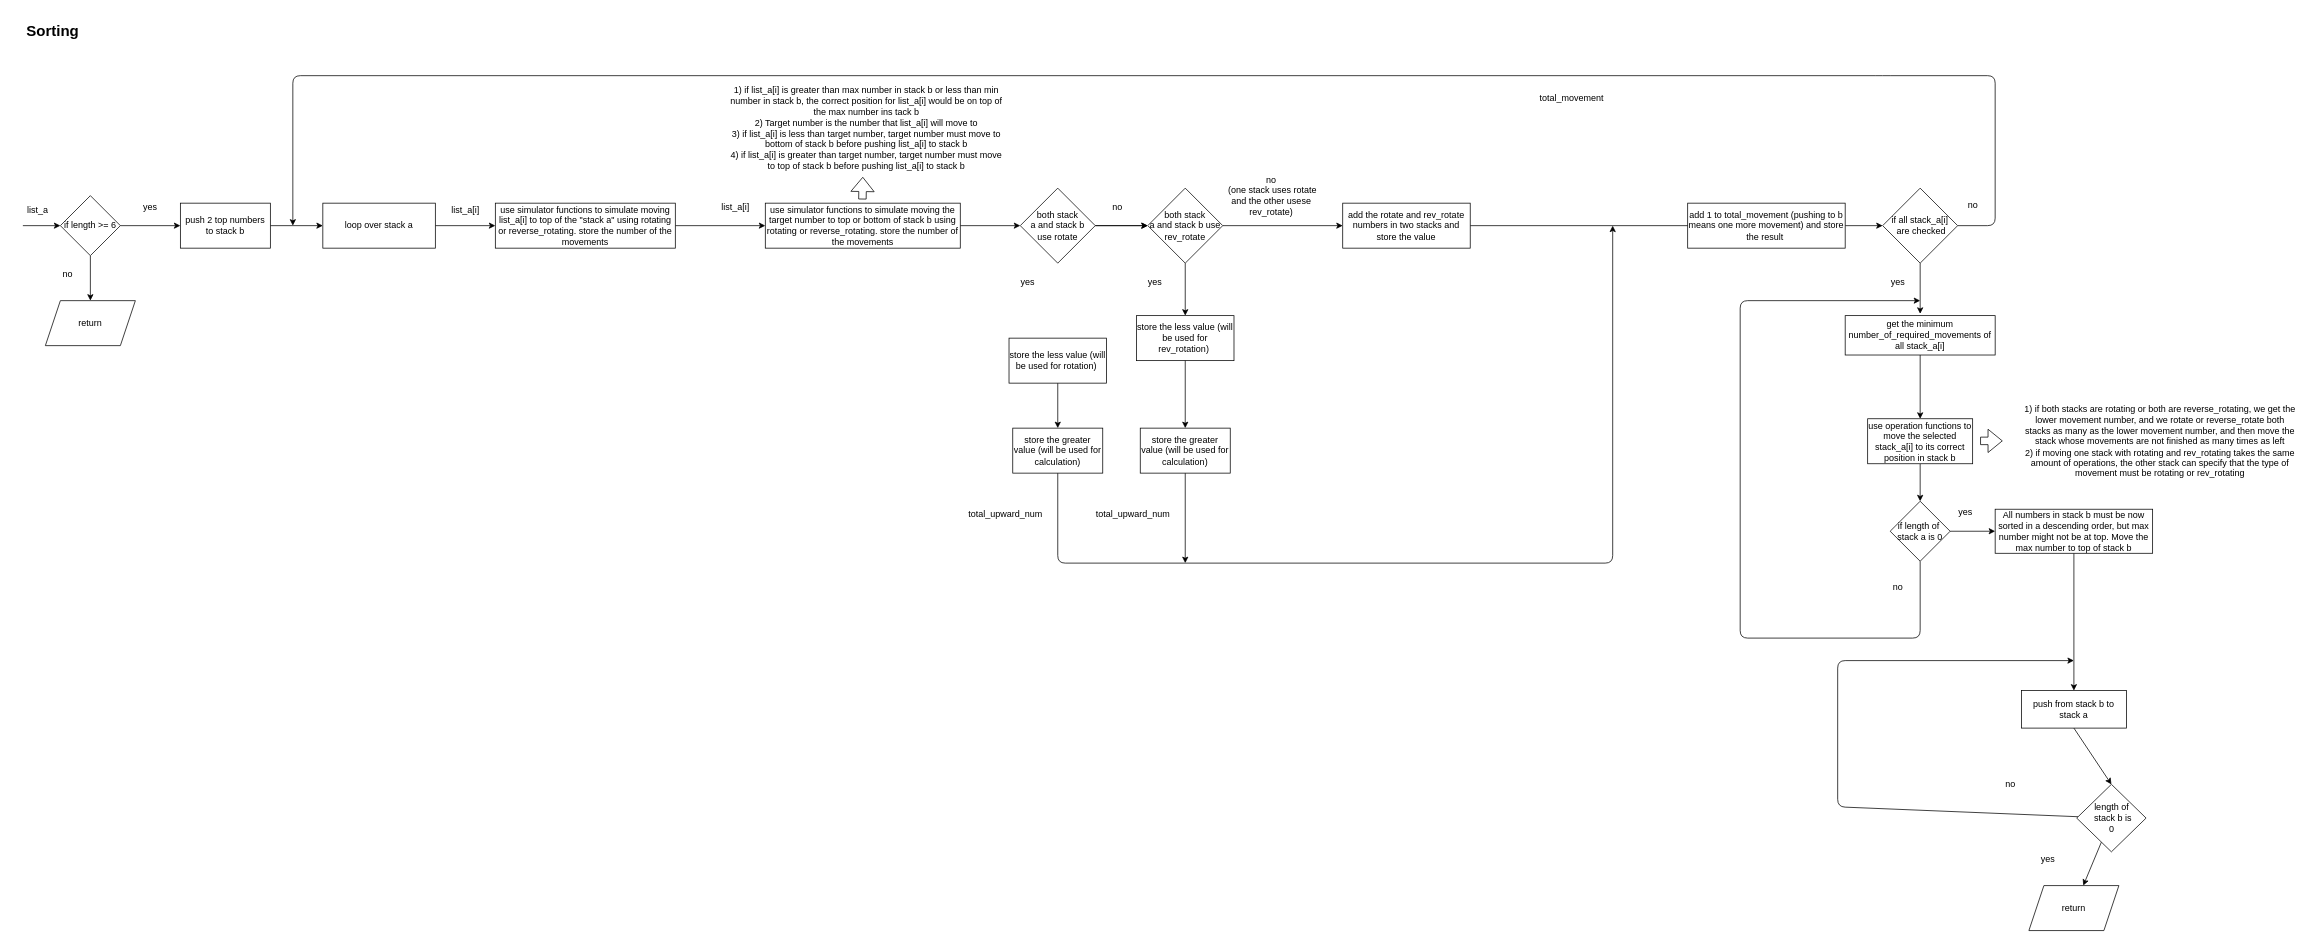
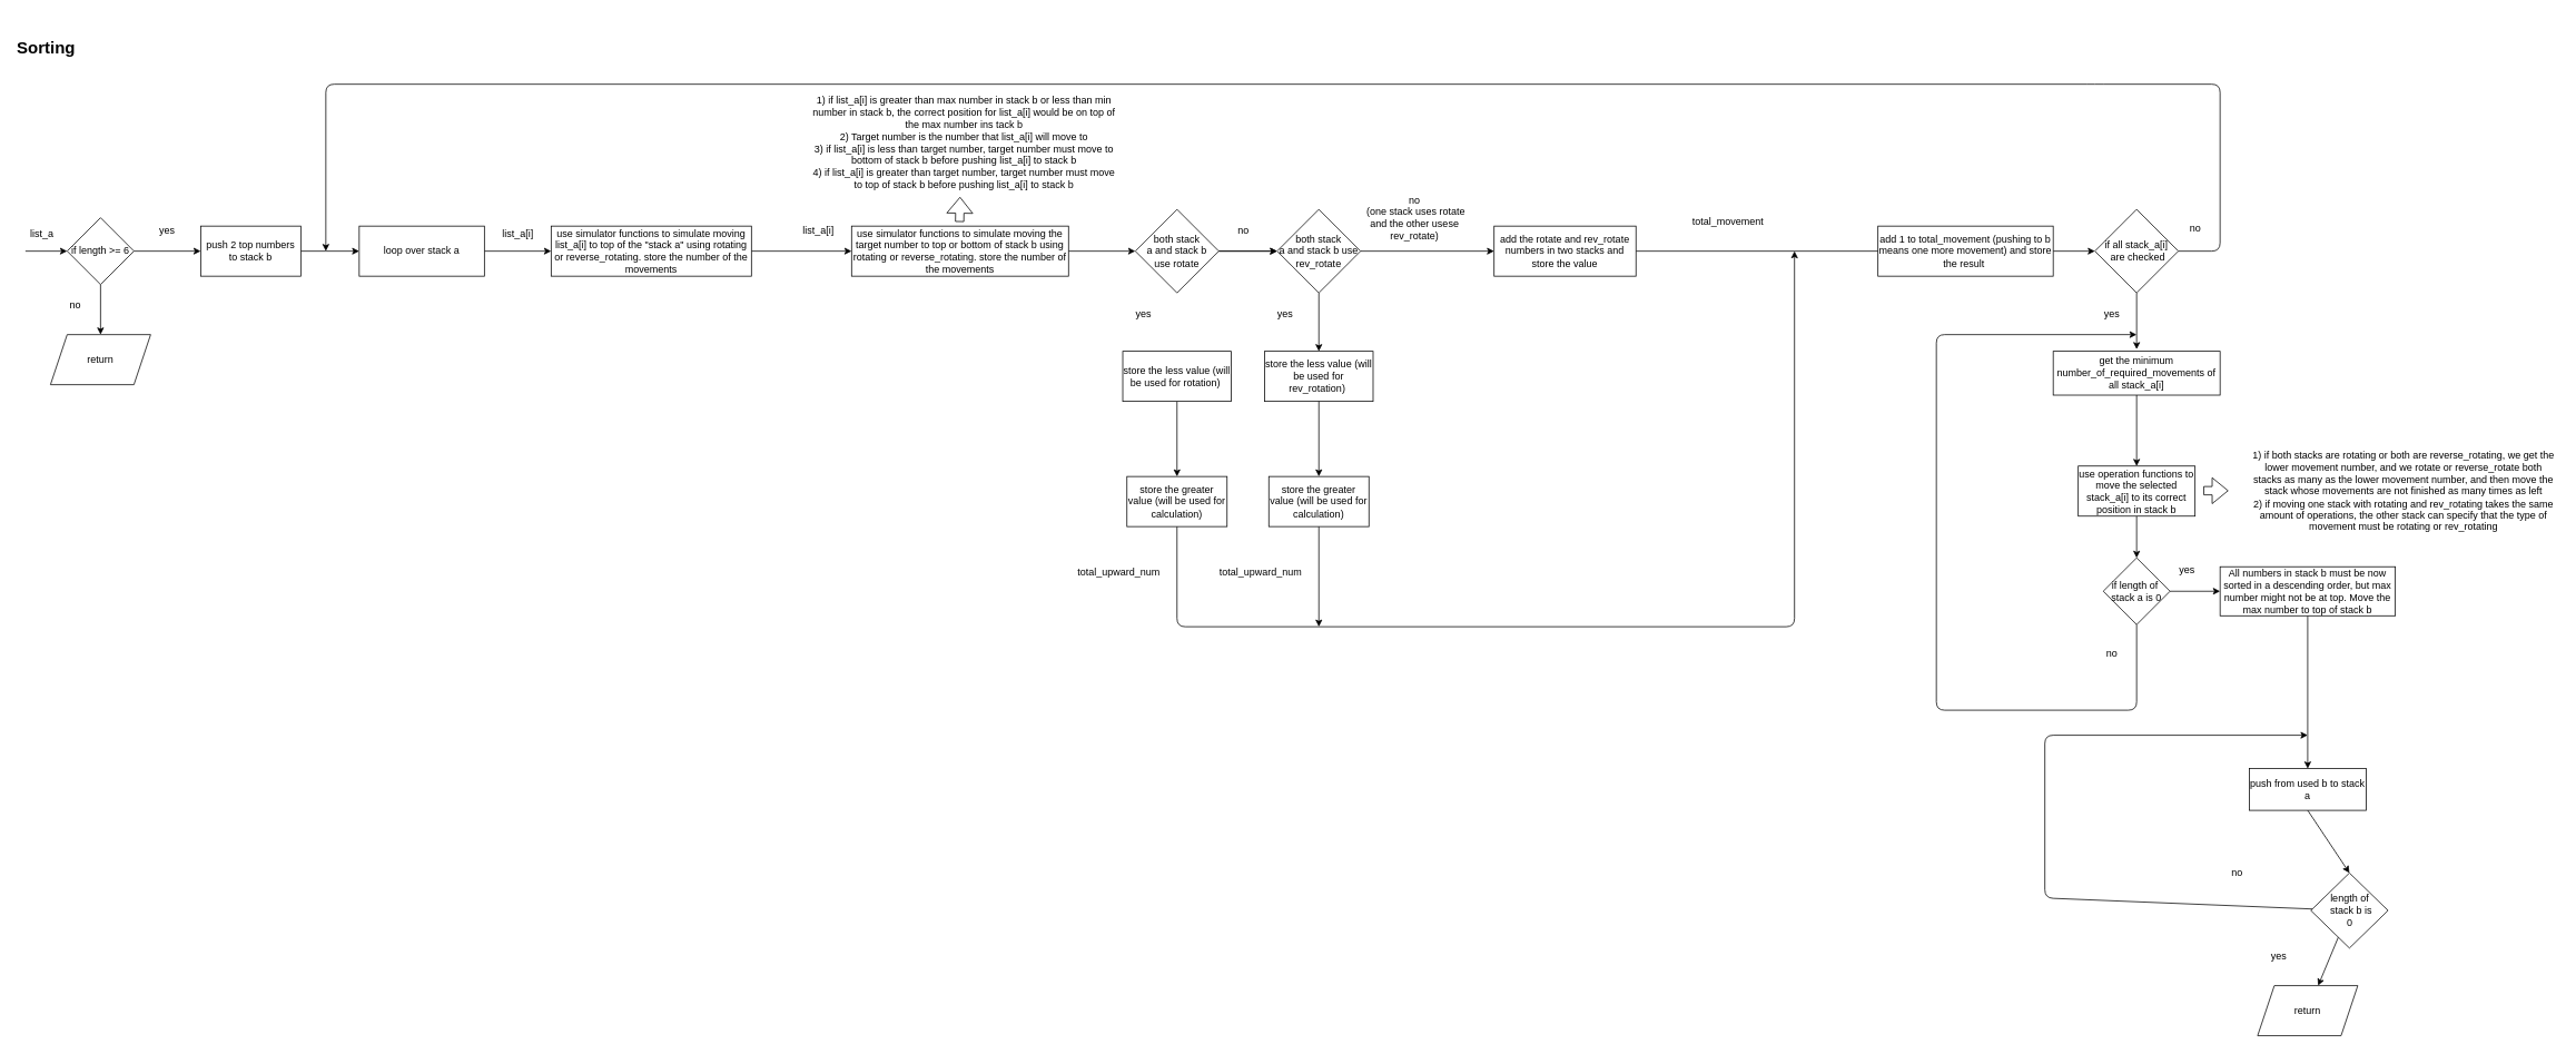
  <mxCell id="0" />
  <mxCell id="1" parent="0" />
  <mxCell id="2" style="edgeStyle=none;html=1;" parent="1" edge="1"><mxGeometry relative="1" as="geometry"><mxPoint x="80" y="300" as="targetPoint" /><mxPoint x="30" y="300" as="sourcePoint" /></mxGeometry></mxCell>
  <mxCell id="3" style="edgeStyle=none;html=1;" parent="1" source="5" edge="1"><mxGeometry relative="1" as="geometry"><mxPoint x="120" y="400" as="targetPoint" /></mxGeometry></mxCell>
  <mxCell id="4" style="edgeStyle=none;html=1;exitX=1;exitY=0.5;exitDx=0;exitDy=0;" parent="1" source="5" edge="1"><mxGeometry relative="1" as="geometry"><mxPoint x="240" y="300" as="targetPoint" /></mxGeometry></mxCell>
  <mxCell id="5" value="if length &amp;gt;= 6" style="rhombus;whiteSpace=wrap;html=1;" parent="1" vertex="1"><mxGeometry x="80" y="260" width="80" height="80" as="geometry" /></mxCell>
  <mxCell id="6" value="return" style="shape=parallelogram;perimeter=parallelogramPerimeter;whiteSpace=wrap;html=1;fixedSize=1;" parent="1" vertex="1"><mxGeometry x="60" y="400" width="120" height="60" as="geometry" /></mxCell>
  <mxCell id="7" value="no" style="text;html=1;strokeColor=none;fillColor=none;align=center;verticalAlign=middle;whiteSpace=wrap;rounded=0;" parent="1" vertex="1"><mxGeometry x="70" y="350" width="40" height="30" as="geometry" /></mxCell>
  <mxCell id="8" value="yes" style="text;html=1;strokeColor=none;fillColor=none;align=center;verticalAlign=middle;whiteSpace=wrap;rounded=0;" parent="1" vertex="1"><mxGeometry x="170" y="260" width="60" height="30" as="geometry" /></mxCell>
  <mxCell id="9" style="edgeStyle=none;html=1;exitX=1;exitY=0.5;exitDx=0;exitDy=0;" parent="1" source="10" edge="1"><mxGeometry relative="1" as="geometry"><mxPoint x="430" y="300" as="targetPoint" /></mxGeometry></mxCell>
  <mxCell id="10" value="push 2 top numbers to stack b" style="rounded=0;whiteSpace=wrap;html=1;" parent="1" vertex="1"><mxGeometry x="240" y="270" width="120" height="60" as="geometry" /></mxCell>
  <mxCell id="11" style="edgeStyle=none;html=1;" parent="1" source="12" edge="1"><mxGeometry relative="1" as="geometry"><mxPoint x="660" y="300" as="targetPoint" /></mxGeometry></mxCell>
  <mxCell id="12" value="loop over stack a" style="rounded=0;whiteSpace=wrap;html=1;" parent="1" vertex="1"><mxGeometry x="430" y="270" width="150" height="60" as="geometry" /></mxCell>
  <mxCell id="13" value="list_a[i]" style="text;html=1;align=center;verticalAlign=middle;resizable=0;points=[];autosize=1;strokeColor=none;fillColor=none;" parent="1" vertex="1"><mxGeometry x="590" y="265" width="60" height="30" as="geometry" /></mxCell>
  <mxCell id="14" style="edgeStyle=none;html=1;" parent="1" source="15" edge="1"><mxGeometry relative="1" as="geometry"><mxPoint x="1020" y="300" as="targetPoint" /></mxGeometry></mxCell>
  <mxCell id="15" value="use simulator functions to simulate moving list_a[i] to top of the &quot;stack a&quot; using rotating or reverse_rotating. store the number of the movements" style="rounded=0;whiteSpace=wrap;html=1;" parent="1" vertex="1"><mxGeometry x="660" y="270" width="240" height="60" as="geometry" /></mxCell>
  <mxCell id="16" value="list_a[i]" style="text;html=1;align=center;verticalAlign=middle;resizable=0;points=[];autosize=1;strokeColor=none;fillColor=none;" parent="1" vertex="1"><mxGeometry x="950" y="260" width="60" height="30" as="geometry" /></mxCell>
  <mxCell id="17" value="" style="endArrow=classic;html=1;exitX=1;exitY=0.5;exitDx=0;exitDy=0;entryX=0;entryY=0.5;entryDx=0;entryDy=0;" parent="1" target="20" edge="1"><mxGeometry width="50" height="50" relative="1" as="geometry"><mxPoint x="1280" y="300" as="sourcePoint" /><mxPoint x="1360" y="290" as="targetPoint" /></mxGeometry></mxCell>
  <mxCell id="18" style="edgeStyle=none;html=1;" parent="1" source="20" target="27" edge="1"><mxGeometry relative="1" as="geometry"><mxPoint x="1410" y="400" as="targetPoint" /></mxGeometry></mxCell>
  <mxCell id="19" style="edgeStyle=none;html=1;" parent="1" source="20" edge="1"><mxGeometry relative="1" as="geometry"><mxPoint x="1530" y="300" as="targetPoint" /></mxGeometry></mxCell>
  <mxCell id="20" value="both stack &lt;br&gt;a and&amp;nbsp;stack b &lt;br&gt;use rotate" style="rhombus;whiteSpace=wrap;html=1;" parent="1" vertex="1"><mxGeometry x="1360" y="250" width="100" height="100" as="geometry" /></mxCell>
  <mxCell id="21" value="yes" style="text;html=1;strokeColor=none;fillColor=none;align=center;verticalAlign=middle;whiteSpace=wrap;rounded=0;" parent="1" vertex="1"><mxGeometry x="1340" y="360" width="60" height="30" as="geometry" /></mxCell>
  <mxCell id="22" style="edgeStyle=none;html=1;" parent="1" source="23" edge="1"><mxGeometry relative="1" as="geometry"><mxPoint x="1410" y="570" as="targetPoint" /></mxGeometry></mxCell>
- <mxCell id="23" value="store the less value (will be used for rotation)&amp;nbsp;" style="rounded=0;whiteSpace=wrap;html=1;" parent="1" vertex="1"><mxGeometry x="1345" y="450" width="130" height="60" as="geometry" /></mxCell>
+ <mxCell id="23" value="store the less value (will be used for rotation)&amp;nbsp;" style="rounded=0;whiteSpace=wrap;html=1;" parent="1" vertex="1"><mxGeometry x="1345" y="420" width="130" height="60" as="geometry" /></mxCell>
  <mxCell id="24" value="no" style="text;html=1;strokeColor=none;fillColor=none;align=center;verticalAlign=middle;whiteSpace=wrap;rounded=0;" parent="1" vertex="1"><mxGeometry x="1460" y="260" width="60" height="30" as="geometry" /></mxCell>
  <mxCell id="25" style="edgeStyle=none;html=1;entryX=0.5;entryY=0;entryDx=0;entryDy=0;exitX=0.5;exitY=1;exitDx=0;exitDy=0;" parent="1" source="27" target="29" edge="1"><mxGeometry relative="1" as="geometry"><mxPoint x="1580" y="400" as="targetPoint" /></mxGeometry></mxCell>
  <mxCell id="26" style="edgeStyle=none;html=1;" parent="1" source="27" edge="1"><mxGeometry relative="1" as="geometry"><mxPoint x="1790" y="300" as="targetPoint" /></mxGeometry></mxCell>
  <mxCell id="27" value="both stack &lt;br&gt;a and&amp;nbsp;stack b use rev_rotate" style="rhombus;whiteSpace=wrap;html=1;" parent="1" vertex="1"><mxGeometry x="1530" y="250" width="100" height="100" as="geometry" /></mxCell>
  <mxCell id="28" value="yes" style="text;html=1;strokeColor=none;fillColor=none;align=center;verticalAlign=middle;whiteSpace=wrap;rounded=0;" parent="1" vertex="1"><mxGeometry x="1510" y="360" width="60" height="30" as="geometry" /></mxCell>
  <mxCell id="29" value="store the less value (will be used for rev_rotation)&amp;nbsp;" style="rounded=0;whiteSpace=wrap;html=1;" parent="1" vertex="1"><mxGeometry x="1515" y="420" width="130" height="60" as="geometry" /></mxCell>
  <mxCell id="30" value="no&lt;br&gt;&amp;nbsp;(one stack uses rotate and the other usese rev_rotate)" style="text;html=1;strokeColor=none;fillColor=none;align=center;verticalAlign=middle;whiteSpace=wrap;rounded=0;" parent="1" vertex="1"><mxGeometry x="1630" y="230" width="130" height="60" as="geometry" /></mxCell>
  <mxCell id="31" style="edgeStyle=none;html=1;exitX=0.5;exitY=1;exitDx=0;exitDy=0;" parent="1" source="32" edge="1"><mxGeometry relative="1" as="geometry"><mxPoint x="2150" y="300" as="targetPoint" /><Array as="points"><mxPoint x="1410" y="750" /><mxPoint x="2150" y="750" /></Array></mxGeometry></mxCell>
  <mxCell id="32" value="store the greater value (will be used for calculation)" style="rounded=0;whiteSpace=wrap;html=1;" parent="1" vertex="1"><mxGeometry x="1350" y="570" width="120" height="60" as="geometry" /></mxCell>
  <mxCell id="33" style="edgeStyle=none;html=1;" parent="1" edge="1"><mxGeometry relative="1" as="geometry"><mxPoint x="1580" y="570" as="targetPoint" /><mxPoint x="1580" y="480" as="sourcePoint" /></mxGeometry></mxCell>
  <mxCell id="34" style="edgeStyle=none;html=1;" parent="1" source="35" edge="1"><mxGeometry relative="1" as="geometry"><mxPoint x="1580" y="750" as="targetPoint" /></mxGeometry></mxCell>
  <mxCell id="35" value="store the greater value (will be used for calculation)" style="rounded=0;whiteSpace=wrap;html=1;" parent="1" vertex="1"><mxGeometry x="1520" y="570" width="120" height="60" as="geometry" /></mxCell>
  <mxCell id="36" style="edgeStyle=none;html=1;" parent="1" source="37" edge="1"><mxGeometry relative="1" as="geometry"><mxPoint x="2280" y="300" as="targetPoint" /></mxGeometry></mxCell>
  <mxCell id="37" value="add the rotate and rev_rotate numbers in two stacks and store the value" style="rounded=0;whiteSpace=wrap;html=1;" parent="1" vertex="1"><mxGeometry x="1790" y="270" width="170" height="60" as="geometry" /></mxCell>
  <mxCell id="38" value="&lt;span style=&quot;&quot;&gt;total_upward_num&lt;/span&gt;" style="text;html=1;align=center;verticalAlign=middle;resizable=0;points=[];autosize=1;strokeColor=none;fillColor=none;" parent="1" vertex="1"><mxGeometry x="1280" y="670" width="120" height="30" as="geometry" /></mxCell>
  <mxCell id="39" value="&lt;span style=&quot;&quot;&gt;total_upward_num&lt;/span&gt;" style="text;html=1;align=center;verticalAlign=middle;resizable=0;points=[];autosize=1;strokeColor=none;fillColor=none;" parent="1" vertex="1"><mxGeometry x="1450" y="670" width="120" height="30" as="geometry" /></mxCell>
- <mxCell id="40" value="&lt;span style=&quot;&quot;&gt;total_movement&lt;/span&gt;" style="text;html=1;align=center;verticalAlign=middle;resizable=0;points=[];autosize=1;strokeColor=none;fillColor=none;" parent="1" vertex="1"><mxGeometry x="2040" y="115" width="110" height="30" as="geometry" /></mxCell>
+ <mxCell id="40" value="&lt;span style=&quot;&quot;&gt;total_movement&lt;/span&gt;" style="text;html=1;align=center;verticalAlign=middle;resizable=0;points=[];autosize=1;strokeColor=none;fillColor=none;" parent="1" vertex="1"><mxGeometry x="2015" y="250" width="110" height="30" as="geometry" /></mxCell>
  <mxCell id="41" style="edgeStyle=none;html=1;exitX=1;exitY=0.5;exitDx=0;exitDy=0;" parent="1" source="45" edge="1"><mxGeometry relative="1" as="geometry"><mxPoint x="390" y="300" as="targetPoint" /><mxPoint x="2660" y="300" as="sourcePoint" /><Array as="points"><mxPoint x="2660" y="300" /><mxPoint x="2660" y="100" /><mxPoint x="2510" y="100" /><mxPoint x="390" y="100" /></Array></mxGeometry></mxCell>
  <mxCell id="42" style="edgeStyle=none;html=1;" parent="1" source="43" edge="1"><mxGeometry relative="1" as="geometry"><mxPoint x="2510" y="300" as="targetPoint" /></mxGeometry></mxCell>
  <mxCell id="43" value="add 1 to&amp;nbsp;&lt;span style=&quot;&quot;&gt;total_movement (pushing to b means one more movement) and store the result&amp;nbsp;&lt;br&gt;&lt;/span&gt;" style="rounded=0;whiteSpace=wrap;html=1;" parent="1" vertex="1"><mxGeometry x="2250" y="270" width="210" height="60" as="geometry" /></mxCell>
  <mxCell id="44" style="edgeStyle=none;html=1;" parent="1" source="45" edge="1"><mxGeometry relative="1" as="geometry"><mxPoint x="2560" y="417.5" as="targetPoint" /></mxGeometry></mxCell>
  <mxCell id="45" value="if all stack_a[i]&lt;br&gt;&amp;nbsp;are checked" style="rhombus;whiteSpace=wrap;html=1;" parent="1" vertex="1"><mxGeometry x="2510" y="250" width="100" height="100" as="geometry" /></mxCell>
  <mxCell id="46" value="no" style="text;html=1;align=center;verticalAlign=middle;resizable=0;points=[];autosize=1;strokeColor=none;fillColor=none;" parent="1" vertex="1"><mxGeometry x="2610" y="257.5" width="40" height="30" as="geometry" /></mxCell>
  <mxCell id="47" value="yes" style="text;html=1;align=center;verticalAlign=middle;resizable=0;points=[];autosize=1;strokeColor=none;fillColor=none;" parent="1" vertex="1"><mxGeometry x="2510" y="360" width="40" height="30" as="geometry" /></mxCell>
  <mxCell id="48" style="edgeStyle=none;html=1;" parent="1" source="49" edge="1"><mxGeometry relative="1" as="geometry"><mxPoint x="2560" y="557.5" as="targetPoint" /></mxGeometry></mxCell>
  <mxCell id="49" value="get the minimum number_of_required_movements&amp;nbsp;of all stack_a[i]" style="rounded=0;whiteSpace=wrap;html=1;" parent="1" vertex="1"><mxGeometry x="2460" y="420" width="200" height="52.5" as="geometry" /></mxCell>
  <mxCell id="50" style="edgeStyle=none;html=1;" parent="1" source="51" edge="1"><mxGeometry relative="1" as="geometry"><mxPoint x="2560" y="667.5" as="targetPoint" /></mxGeometry></mxCell>
  <mxCell id="51" value="use operation functions to move the selected stack_a[i] to its correct position in stack b" style="rounded=0;whiteSpace=wrap;html=1;" parent="1" vertex="1"><mxGeometry x="2490" y="557.5" width="140" height="60" as="geometry" /></mxCell>
  <mxCell id="52" style="edgeStyle=none;html=1;entryX=0;entryY=0.5;entryDx=0;entryDy=0;" parent="1" source="54" target="68" edge="1"><mxGeometry relative="1" as="geometry"><mxPoint x="2680" y="707.5" as="targetPoint" /></mxGeometry></mxCell>
  <mxCell id="53" style="edgeStyle=none;html=1;" parent="1" source="54" edge="1"><mxGeometry relative="1" as="geometry"><mxPoint x="2560" y="400" as="targetPoint" /><Array as="points"><mxPoint x="2560" y="850" /><mxPoint x="2320" y="850" /><mxPoint x="2320" y="400" /></Array></mxGeometry></mxCell>
  <mxCell id="54" value="if length of&amp;nbsp;&lt;br&gt;stack a is 0" style="rhombus;whiteSpace=wrap;html=1;" parent="1" vertex="1"><mxGeometry x="2520" y="667.5" width="80" height="80" as="geometry" /></mxCell>
  <mxCell id="55" value="no" style="text;html=1;align=center;verticalAlign=middle;resizable=0;points=[];autosize=1;strokeColor=none;fillColor=none;" parent="1" vertex="1"><mxGeometry x="2510" y="767.5" width="40" height="30" as="geometry" /></mxCell>
  <mxCell id="56" value="yes" style="text;html=1;align=center;verticalAlign=middle;resizable=0;points=[];autosize=1;strokeColor=none;fillColor=none;" parent="1" vertex="1"><mxGeometry x="2600" y="667.5" width="40" height="30" as="geometry" /></mxCell>
  <mxCell id="57" value="1) if list_a[i] is greater than max number in stack b or less than min number in stack b, the correct position for list_a[i] would be on top of the max number ins tack b&lt;br&gt;2) Target number is the number that list_a[i] will move to&lt;br&gt;3) if list_a[i] is less than target number, target number must move to bottom of stack b before pushing list_a[i] to stack b&lt;br&gt;4) if list_a[i] is greater than target number, target number must move to top of stack b before pushing list_a[i] to stack b" style="text;html=1;strokeColor=none;fillColor=none;align=center;verticalAlign=middle;whiteSpace=wrap;rounded=0;" parent="1" vertex="1"><mxGeometry x="970" y="110" width="370" height="120" as="geometry" /></mxCell>
  <mxCell id="58" value="1) if both stacks are rotating or both are reverse_rotating, we get the lower movement number, and we rotate or reverse_rotate both stacks as many as the lower movement number, and then move the stack whose movements are not finished as many times as left&lt;br&gt;2) if moving one stack with rotating and rev_rotating takes the same amount of operations, the other stack can specify that the type of movement must be rotating or rev_rotating" style="text;html=1;strokeColor=none;fillColor=none;align=center;verticalAlign=middle;whiteSpace=wrap;rounded=0;" parent="1" vertex="1"><mxGeometry x="2695" y="531.25" width="370" height="112.5" as="geometry" /></mxCell>
- <mxCell id="59" value="push from stack b to stack a" style="rounded=0;whiteSpace=wrap;html=1;" parent="1" vertex="1"><mxGeometry x="2695" y="920" width="140" height="50" as="geometry" /></mxCell>
+ <mxCell id="59" value="push from used b to stack a" style="rounded=0;whiteSpace=wrap;html=1;" parent="1" vertex="1"><mxGeometry x="2695" y="920" width="140" height="50" as="geometry" /></mxCell>
  <mxCell id="60" style="edgeStyle=none;html=1;" parent="1" source="62" edge="1"><mxGeometry relative="1" as="geometry"><mxPoint x="2765" y="880" as="targetPoint" /><Array as="points"><mxPoint x="2450" y="1075" /><mxPoint x="2450" y="880" /></Array></mxGeometry></mxCell>
  <mxCell id="61" style="edgeStyle=none;html=1;" parent="1" source="62" target="65" edge="1"><mxGeometry relative="1" as="geometry" /></mxCell>
  <mxCell id="62" value="length of&lt;br&gt;&amp;nbsp;stack b is&lt;br&gt;0" style="rhombus;whiteSpace=wrap;html=1;" parent="1" vertex="1"><mxGeometry x="2768.75" y="1045" width="92.5" height="90" as="geometry" /></mxCell>
  <mxCell id="63" value="no" style="text;html=1;align=center;verticalAlign=middle;resizable=0;points=[];autosize=1;strokeColor=none;fillColor=none;" parent="1" vertex="1"><mxGeometry x="2660" y="1030" width="40" height="30" as="geometry" /></mxCell>
  <mxCell id="64" value="yes" style="text;html=1;align=center;verticalAlign=middle;resizable=0;points=[];autosize=1;strokeColor=none;fillColor=none;" parent="1" vertex="1"><mxGeometry x="2710" y="1130" width="40" height="30" as="geometry" /></mxCell>
  <mxCell id="65" value="return" style="shape=parallelogram;perimeter=parallelogramPerimeter;whiteSpace=wrap;html=1;fixedSize=1;" parent="1" vertex="1"><mxGeometry x="2705" y="1180" width="120" height="60" as="geometry" /></mxCell>
  <mxCell id="66" style="edgeStyle=none;html=1;entryX=0.5;entryY=0;entryDx=0;entryDy=0;" parent="1" target="62" edge="1"><mxGeometry relative="1" as="geometry"><mxPoint x="2765" y="970" as="sourcePoint" /></mxGeometry></mxCell>
  <mxCell id="67" style="edgeStyle=none;html=1;" parent="1" source="68" edge="1"><mxGeometry relative="1" as="geometry"><mxPoint x="2765" y="920" as="targetPoint" /></mxGeometry></mxCell>
  <mxCell id="68" value="All numbers in stack b must be now sorted in a descending order, but max number might not be at top. Move the max number to top of stack b" style="rounded=0;whiteSpace=wrap;html=1;" parent="1" vertex="1"><mxGeometry x="2660" y="678.13" width="210" height="58.75" as="geometry" /></mxCell>
  <mxCell id="69" value="" style="shape=flexArrow;endArrow=classic;html=1;" parent="1" edge="1"><mxGeometry width="50" height="50" relative="1" as="geometry"><mxPoint x="1149.5" y="265" as="sourcePoint" /><mxPoint x="1150" y="235" as="targetPoint" /></mxGeometry></mxCell>
  <mxCell id="70" value="" style="shape=flexArrow;endArrow=classic;html=1;" parent="1" edge="1"><mxGeometry width="50" height="50" relative="1" as="geometry"><mxPoint x="2640" y="587" as="sourcePoint" /><mxPoint x="2670" y="587" as="targetPoint" /></mxGeometry></mxCell>
- <mxCell id="71" value="&lt;h1&gt;&lt;font style=&quot;font-size: 20px;&quot;&gt;Sorting&lt;/font&gt;&lt;/h1&gt;" style="text;html=1;strokeColor=none;fillColor=none;spacing=5;spacingTop=-20;whiteSpace=wrap;overflow=hidden;rounded=0;" parent="1" vertex="1"><mxGeometry x="30" y="20" width="100" height="50" as="geometry" /></mxCell>
+ <mxCell id="71" value="&lt;h1&gt;&lt;font style=&quot;font-size: 20px;&quot;&gt;Sorting&lt;/font&gt;&lt;/h1&gt;" style="text;html=1;strokeColor=none;fillColor=none;spacing=5;spacingTop=-20;whiteSpace=wrap;overflow=hidden;rounded=0;" parent="1" vertex="1"><mxGeometry x="15" y="35" width="100" height="50" as="geometry" /></mxCell>
  <mxCell id="72" value="list_a" style="text;html=1;strokeColor=none;fillColor=none;align=center;verticalAlign=middle;whiteSpace=wrap;rounded=0;" vertex="1" parent="1"><mxGeometry x="20" y="265" width="60" height="30" as="geometry" /></mxCell>
  <mxCell id="73" value="use simulator functions to simulate moving the target number to top or bottom of stack b using rotating or reverse_rotating. store the number of the movements" style="rounded=0;whiteSpace=wrap;html=1;" vertex="1" parent="1"><mxGeometry x="1020" y="270" width="260" height="60" as="geometry" /></mxCell>
